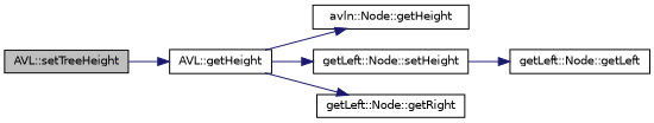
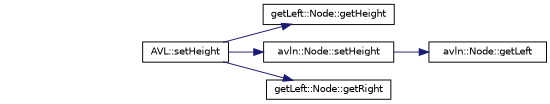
  digraph {
    rankdir=LR
    node [color=black fillcolor=white fontname=Helvetica fontsize=10 shape=record style=filled]
    edge [color=midnightblue fontname=Helvetica fontsize=10 labelfontname=Helvetica labelfontsize=10 style=solid]
-   n1 [fillcolor=grey75 fontcolor=black height=0.2 label="AVL::setTreeHeight" width=0.4]
-   n2 [height=0.2 label="AVL::getHeight" width=0.4]
-   n3 [height=0.2 label="avln::Node::getHeight" width=0.4]
-   n4 [height=0.2 label="getLeft::Node::setHeight" width=0.4]
+   n2 [height=0.2 label="AVL::setHeight" width=0.4]
+   n3 [height=0.2 label="getLeft::Node::getHeight" width=0.4]
+   n4 [height=0.2 label="avln::Node::setHeight" width=0.4]
    n5 [height=0.2 label="getLeft::Node::getRight" width=0.4]
-   n6 [height=0.2 label="getLeft::Node::getLeft" width=0.4]
-   n1 -> n2
+   n6 [height=0.2 label="avln::Node::getLeft" width=0.4]
    n2 -> n3
    n2 -> n4
    n2 -> n5
    n4 -> n6
  }
